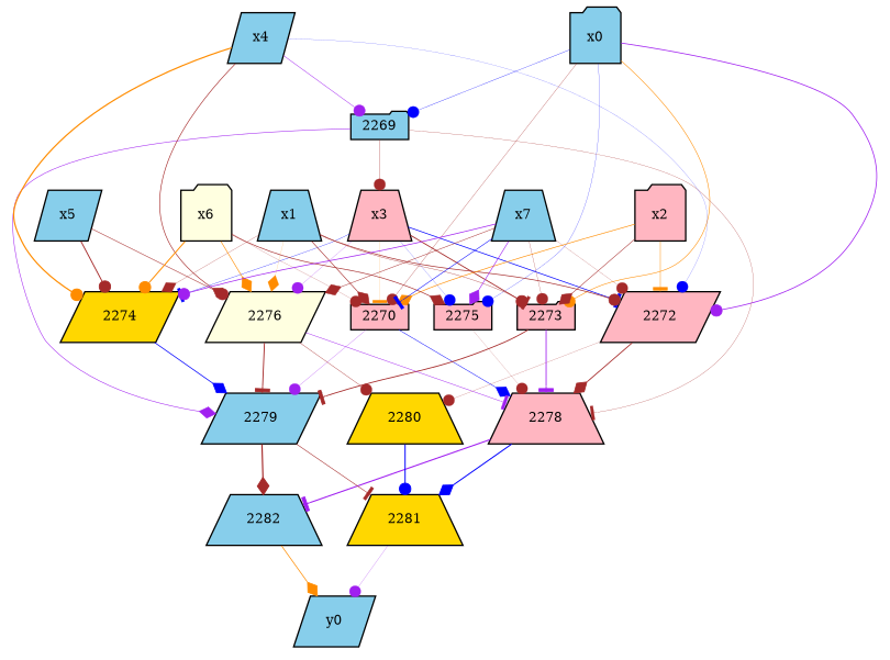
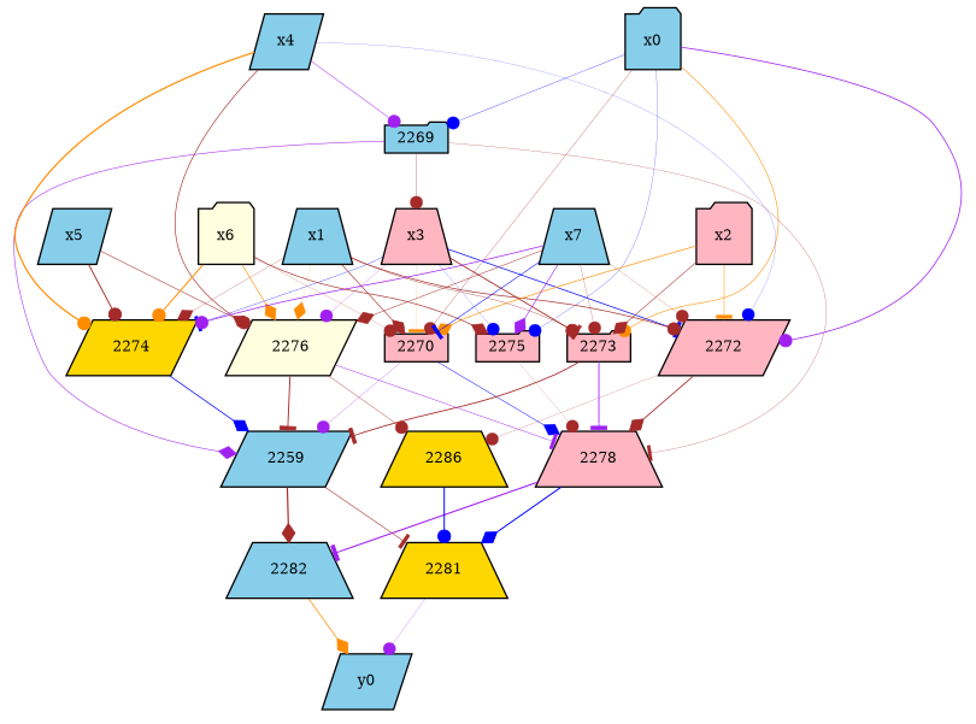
  digraph {
    node [fillcolor=skyblue fontsize=9 shape=folder style=filled]
    edge [arrowhead=dot color=brown penwidth=0.9 style=solid]
    x0 [height=0.5 width=0.5]
    2269 [height=0.1 width=0.1]
    2270 [fillcolor=lightpink height=0.1 width=0.1]
    2272 [fillcolor=lightpink height=0.1 shape=parallelogram width=0.1]
    2273 [fillcolor=lightpink height=0.1 width=0.1]
    2275 [fillcolor=lightpink height=0.1 width=0.1]
    x3 [fillcolor=lightpink height=0.5 shape=trapezium width=0.5]
    2278 [fillcolor=lightpink height=0.1 shape=trapezium width=0.1]
-   2279 [height=0.1 shape=parallelogram width=0.1]
-   2280 [fillcolor=gold height=0.1 shape=trapezium width=0.1]
+   2279 [height=0.1 shape=parallelogram width=0.1 label=2259]
+   2280 [fillcolor=gold height=0.1 shape=trapezium width=0.1 label=2286]
    x1 [height=0.5 shape=trapezium width=0.5]
    2274 [fillcolor=gold height=0.1 shape=parallelogram width=0.1]
    2276 [fillcolor=lightyellow height=0.1 shape=parallelogram width=0.1]
    x2 [fillcolor=lightpink height=0.5 width=0.5]
    x4 [height=0.5 shape=parallelogram width=0.5]
    x5 [height=0.5 shape=parallelogram width=0.5]
    x6 [fillcolor=lightyellow height=0.5 width=0.5]
    x7 [height=0.5 shape=trapezium width=0.5]
    y0 [height=0.1 shape=parallelogram width=0.1]
    2281 [fillcolor=gold height=0.1 shape=trapezium width=0.1]
    2282 [height=0.1 shape=trapezium width=0.1]
    x0 -> 2269 [color=blue penwidth=0.22338255953048908]
    x0 -> 2270 [penwidth=0.2093548412756584]
    x0 -> 2272 [color=purple penwidth=0.5847829579503859]
    x0 -> 2273 [color=darkorange penwidth=0.41630456311779196]
    x0 -> 2275 [color=blue penwidth=0.16132159490616127]
    2269 -> x3 [penwidth=0.23774054080674664]
    2269 -> 2278 [arrowhead=tee penwidth=0.18924720389700428]
    2269 -> 2279 [arrowhead=diamond color=purple penwidth=0.4057752898575183]
    2270 -> 2278 [arrowhead=diamond color=blue penwidth=0.3511054490426593]
    2270 -> 2279 [color=purple penwidth=0.17568769180164617]
    2272 -> 2278 [arrowhead=diamond penwidth=0.6461612178576119]
    2272 -> 2280 [penwidth=0.14672298401645978]
    2273 -> 2278 [arrowhead=tee color=purple penwidth=0.6425176242599583]
    2273 -> 2279 [arrowhead=tee penwidth=0.6492169572309251]
    2275 -> 2278 [penwidth=0.10726294818774978]
    x3 -> 2270 [arrowhead=tee color=darkorange penwidth=0.11187810785493454]
    x3 -> 2272 [arrowhead=tee color=blue penwidth=0.5353108726824305]
    x3 -> 2273 [penwidth=0.647867931962541]
    x3 -> 2275 [color=blue penwidth=0.11538220973354674]
    x3 -> 2274 [arrowhead=tee color=blue penwidth=0.22312734798890477]
    x3 -> 2276 [color=purple penwidth=0.14715483751592356]
    2278 -> 2281 [arrowhead=diamond color=blue penwidth=0.7575872071178172]
    2278 -> 2282 [arrowhead=tee color=purple penwidth=0.8199173037196849]
    2279 -> 2281 [arrowhead=tee penwidth=0.4231025260263571]
    2279 -> 2282 [arrowhead=diamond]
    2280 -> 2281 [color=blue penwidth=0.7499534033377484]
    x1 -> 2270 [arrowhead=diamond penwidth=0.46532098258617016]
    x1 -> 2272 [penwidth=0.5238298663456386]
    x1 -> 2273 [arrowhead=tee penwidth=0.2634541252098942]
    x1 -> 2274 [arrowhead=diamond penwidth=0.18375473390883126]
    x1 -> 2276 [arrowhead=diamond color=darkorange penwidth=0.10409211920034173]
    2274 -> 2279 [arrowhead=diamond color=blue penwidth=0.5564063373394486]
    2276 -> 2278 [arrowhead=tee color=purple penwidth=0.343413712676948]
    2276 -> 2279 [arrowhead=tee penwidth=0.6973562729958555]
    2276 -> 2280 [penwidth=0.2754514797565493]
    x2 -> 2270 [arrowhead=diamond color=darkorange penwidth=0.48250433815147264]
    x2 -> 2272 [arrowhead=tee color=darkorange penwidth=0.36121325611665034]
    x2 -> 2273 [arrowhead=diamond penwidth=0.3906801307627774]
    x4 -> 2269 [color=purple penwidth=0.3456972773505852]
    x4 -> 2272 [color=blue penwidth=0.11335392105057825]
    x4 -> 2274 [color=darkorange]
    x4 -> 2276 [arrowhead=diamond penwidth=0.4823660765058173]
    x5 -> 2274 [penwidth=0.7043898480805422]
    x5 -> 2276 [penwidth=0.39829394081593683]
    x6 -> 2270 [penwidth=0.1356116009036537]
    x6 -> 2275 [arrowhead=diamond penwidth=0.4953690496152836]
    x6 -> 2274 [color=darkorange penwidth=0.7612209447549712]
    x6 -> 2276 [arrowhead=diamond color=darkorange penwidth=0.4667387148180162]
    x7 -> 2270 [arrowhead=tee color=blue penwidth=0.39661221040793637]
    x7 -> 2272 [penwidth=0.133995188177837]
    x7 -> 2273 [penwidth=0.1804783312255245]
    x7 -> 2275 [arrowhead=diamond color=purple penwidth=0.45746177002333255]
    x7 -> 2274 [color=purple penwidth=0.5510426254125218]
    x7 -> 2276 [arrowhead=diamond penwidth=0.35911883489071084]
    2281 -> y0 [color=purple penwidth=0.15334639348539647]
    2282 -> y0 [arrowhead=diamond color=darkorange penwidth=0.5395173024036228]
  }
